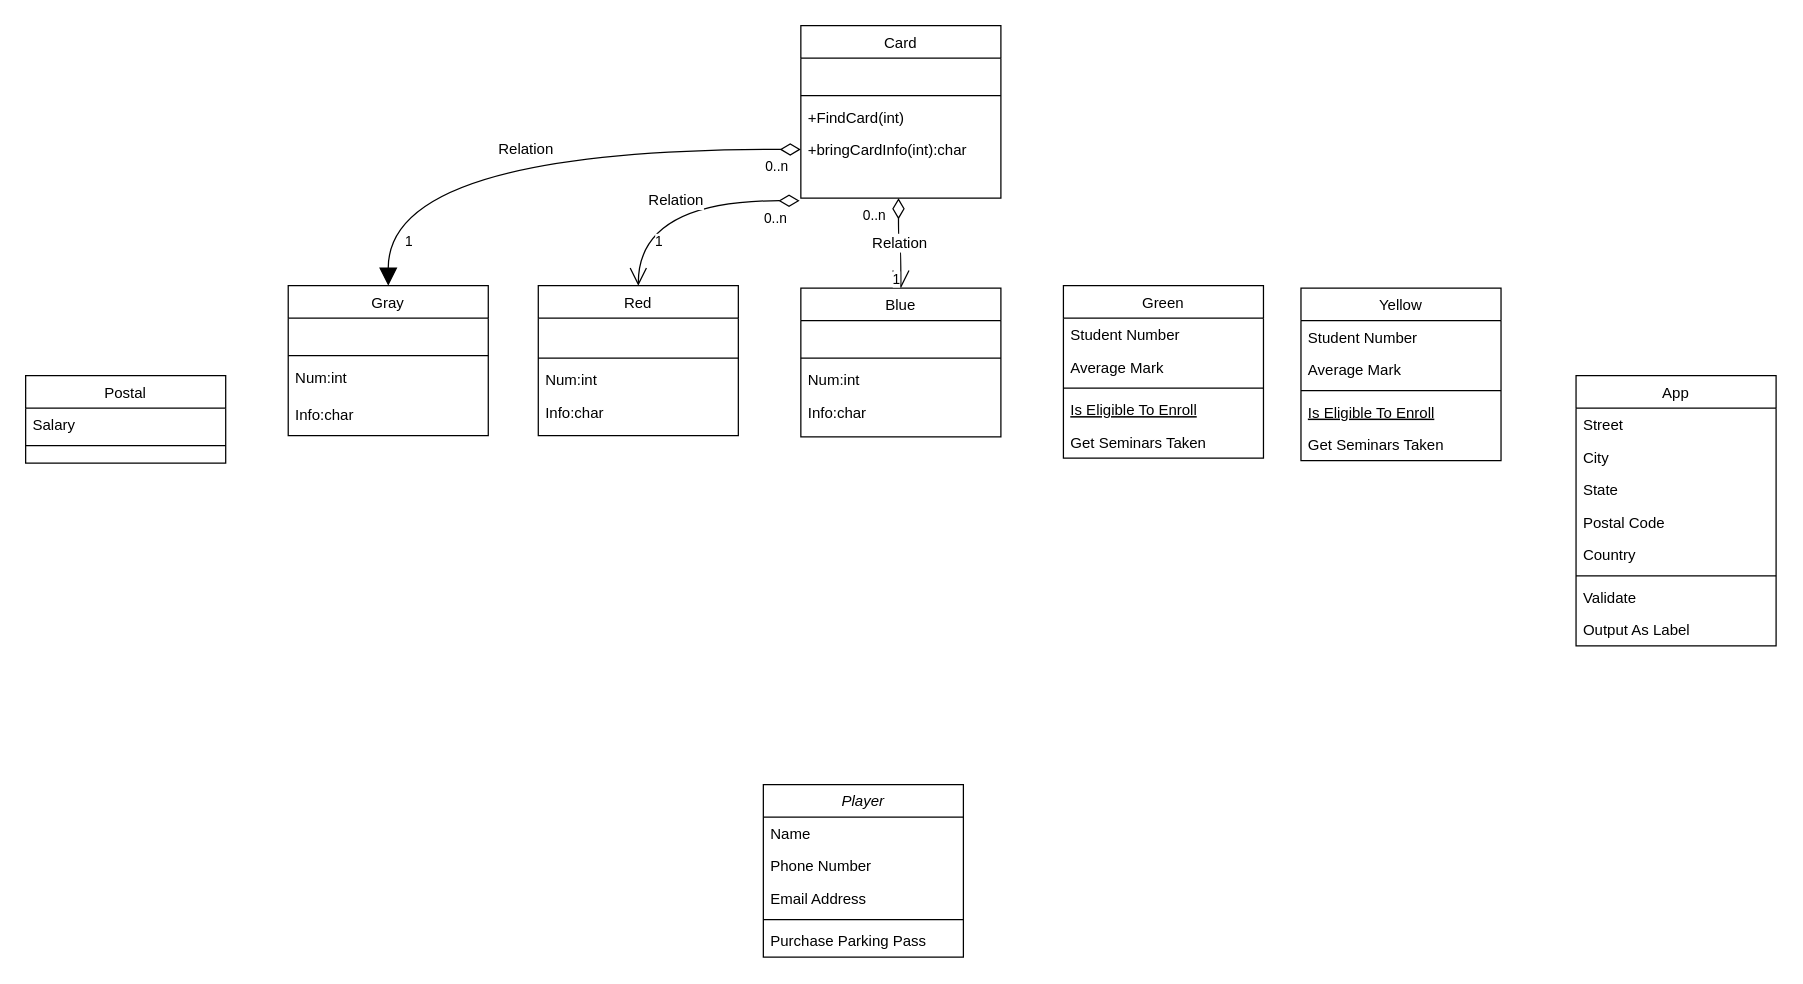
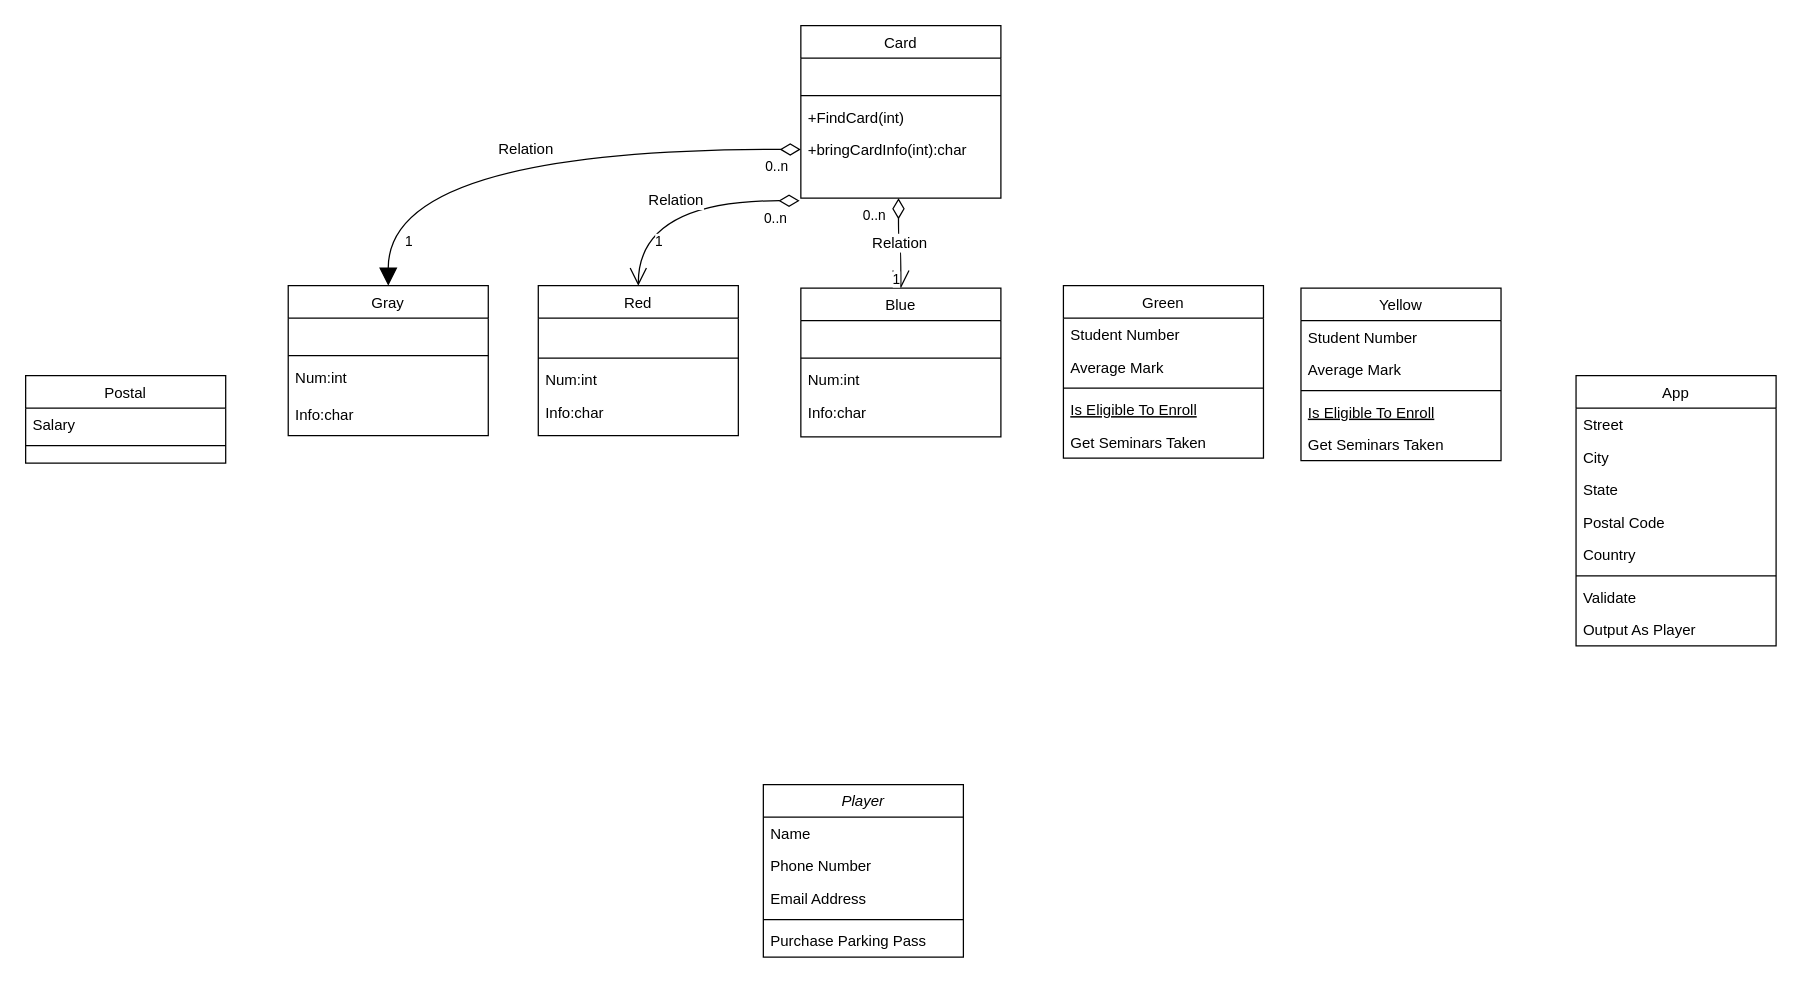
  <mxCell id="0" />
  <mxCell id="1" parent="0" />
  <mxCell id="2" value="Player" style="swimlane;fontStyle=2;align=center;verticalAlign=top;childLayout=stackLayout;horizontal=1;startSize=26;horizontalStack=0;resizeParent=1;resizeLast=0;collapsible=1;marginBottom=0;rounded=0;shadow=0;strokeWidth=1;" parent="1" vertex="1"><mxGeometry x="610" y="627" width="160" height="138" as="geometry"><mxRectangle x="290" y="670" width="160" height="26" as="alternateBounds" /></mxGeometry></mxCell>
  <mxCell id="3" value="Name" style="text;align=left;verticalAlign=top;spacingLeft=4;spacingRight=4;overflow=hidden;rotatable=0;points=[[0,0.5],[1,0.5]];portConstraint=eastwest;" parent="2" vertex="1"><mxGeometry y="26" width="160" height="26" as="geometry" /></mxCell>
  <mxCell id="4" value="Phone Number" style="text;align=left;verticalAlign=top;spacingLeft=4;spacingRight=4;overflow=hidden;rotatable=0;points=[[0,0.5],[1,0.5]];portConstraint=eastwest;rounded=0;shadow=0;html=0;" parent="2" vertex="1"><mxGeometry y="52" width="160" height="26" as="geometry" /></mxCell>
  <mxCell id="5" value="Email Address" style="text;align=left;verticalAlign=top;spacingLeft=4;spacingRight=4;overflow=hidden;rotatable=0;points=[[0,0.5],[1,0.5]];portConstraint=eastwest;rounded=0;shadow=0;html=0;" parent="2" vertex="1"><mxGeometry y="78" width="160" height="26" as="geometry" /></mxCell>
  <mxCell id="6" value="" style="line;html=1;strokeWidth=1;align=left;verticalAlign=middle;spacingTop=-1;spacingLeft=3;spacingRight=3;rotatable=0;labelPosition=right;points=[];portConstraint=eastwest;" parent="2" vertex="1"><mxGeometry y="104" width="160" height="8" as="geometry" /></mxCell>
  <mxCell id="7" value="Purchase Parking Pass" style="text;align=left;verticalAlign=top;spacingLeft=4;spacingRight=4;overflow=hidden;rotatable=0;points=[[0,0.5],[1,0.5]];portConstraint=eastwest;" parent="2" vertex="1"><mxGeometry y="112" width="160" height="26" as="geometry" /></mxCell>
  <mxCell id="8" value="Card" style="swimlane;fontStyle=0;align=center;verticalAlign=top;childLayout=stackLayout;horizontal=1;startSize=26;horizontalStack=0;resizeParent=1;resizeLast=0;collapsible=1;marginBottom=0;rounded=0;shadow=0;strokeWidth=1;" parent="1" vertex="1"><mxGeometry x="640" y="20" width="160" height="138" as="geometry"><mxRectangle x="270" y="50" width="160" height="26" as="alternateBounds" /></mxGeometry></mxCell>
  <mxCell id="9" value=" " style="text;align=left;verticalAlign=top;spacingLeft=4;spacingRight=4;overflow=hidden;rotatable=0;points=[[0,0.5],[1,0.5]];portConstraint=eastwest;rounded=0;shadow=0;html=0;" parent="8" vertex="1"><mxGeometry y="26" width="160" height="26" as="geometry" /></mxCell>
  <mxCell id="10" value="" style="line;html=1;strokeWidth=1;align=left;verticalAlign=middle;spacingTop=-1;spacingLeft=3;spacingRight=3;rotatable=0;labelPosition=right;points=[];portConstraint=eastwest;" parent="8" vertex="1"><mxGeometry y="52" width="160" height="8" as="geometry" /></mxCell>
  <mxCell id="11" value="+FindCard(int)" style="text;align=left;verticalAlign=top;spacingLeft=4;spacingRight=4;overflow=hidden;rotatable=0;points=[[0,0.5],[1,0.5]];portConstraint=eastwest;fontStyle=0" parent="8" vertex="1"><mxGeometry y="60" width="160" height="26" as="geometry" /></mxCell>
  <mxCell id="12" value="+bringCardInfo(int):char" style="text;align=left;verticalAlign=top;spacingLeft=4;spacingRight=4;overflow=hidden;rotatable=0;points=[[0,0.5],[1,0.5]];portConstraint=eastwest;" parent="8" vertex="1"><mxGeometry y="86" width="160" height="26" as="geometry" /></mxCell>
  <mxCell id="13" value=" " style="text;align=left;verticalAlign=top;spacingLeft=4;spacingRight=4;overflow=hidden;rotatable=0;points=[[0,0.5],[1,0.5]];portConstraint=eastwest;" vertex="1" parent="8"><mxGeometry y="112" width="160" height="26" as="geometry" /></mxCell>
  <mxCell id="14" value="Postal" style="swimlane;fontStyle=0;align=center;verticalAlign=top;childLayout=stackLayout;horizontal=1;startSize=26;horizontalStack=0;resizeParent=1;resizeLast=0;collapsible=1;marginBottom=0;rounded=0;shadow=0;strokeWidth=1;" parent="1" vertex="1"><mxGeometry x="20" y="300" width="160" height="70" as="geometry"><mxRectangle x="70" y="180" width="170" height="26" as="alternateBounds" /></mxGeometry></mxCell>
  <mxCell id="15" value="Salary" style="text;align=left;verticalAlign=top;spacingLeft=4;spacingRight=4;overflow=hidden;rotatable=0;points=[[0,0.5],[1,0.5]];portConstraint=eastwest;" parent="14" vertex="1"><mxGeometry y="26" width="160" height="26" as="geometry" /></mxCell>
  <mxCell id="16" value="" style="line;html=1;strokeWidth=1;align=left;verticalAlign=middle;spacingTop=-1;spacingLeft=3;spacingRight=3;rotatable=0;labelPosition=right;points=[];portConstraint=eastwest;" parent="14" vertex="1"><mxGeometry y="52" width="160" height="8" as="geometry" /></mxCell>
  <mxCell id="17" value="App" style="swimlane;fontStyle=0;align=center;verticalAlign=top;childLayout=stackLayout;horizontal=1;startSize=26;horizontalStack=0;resizeParent=1;resizeLast=0;collapsible=1;marginBottom=0;rounded=0;shadow=0;strokeWidth=1;" parent="1" vertex="1"><mxGeometry x="1260" y="300" width="160" height="216" as="geometry"><mxRectangle x="480" y="180" width="160" height="26" as="alternateBounds" /></mxGeometry></mxCell>
  <mxCell id="18" value="Street" style="text;align=left;verticalAlign=top;spacingLeft=4;spacingRight=4;overflow=hidden;rotatable=0;points=[[0,0.5],[1,0.5]];portConstraint=eastwest;" parent="17" vertex="1"><mxGeometry y="26" width="160" height="26" as="geometry" /></mxCell>
  <mxCell id="19" value="City" style="text;align=left;verticalAlign=top;spacingLeft=4;spacingRight=4;overflow=hidden;rotatable=0;points=[[0,0.5],[1,0.5]];portConstraint=eastwest;rounded=0;shadow=0;html=0;" parent="17" vertex="1"><mxGeometry y="52" width="160" height="26" as="geometry" /></mxCell>
  <mxCell id="20" value="State" style="text;align=left;verticalAlign=top;spacingLeft=4;spacingRight=4;overflow=hidden;rotatable=0;points=[[0,0.5],[1,0.5]];portConstraint=eastwest;rounded=0;shadow=0;html=0;" parent="17" vertex="1"><mxGeometry y="78" width="160" height="26" as="geometry" /></mxCell>
  <mxCell id="21" value="Postal Code" style="text;align=left;verticalAlign=top;spacingLeft=4;spacingRight=4;overflow=hidden;rotatable=0;points=[[0,0.5],[1,0.5]];portConstraint=eastwest;rounded=0;shadow=0;html=0;" parent="17" vertex="1"><mxGeometry y="104" width="160" height="26" as="geometry" /></mxCell>
  <mxCell id="22" value="Country" style="text;align=left;verticalAlign=top;spacingLeft=4;spacingRight=4;overflow=hidden;rotatable=0;points=[[0,0.5],[1,0.5]];portConstraint=eastwest;rounded=0;shadow=0;html=0;" parent="17" vertex="1"><mxGeometry y="130" width="160" height="26" as="geometry" /></mxCell>
  <mxCell id="23" value="" style="line;html=1;strokeWidth=1;align=left;verticalAlign=middle;spacingTop=-1;spacingLeft=3;spacingRight=3;rotatable=0;labelPosition=right;points=[];portConstraint=eastwest;" parent="17" vertex="1"><mxGeometry y="156" width="160" height="8" as="geometry" /></mxCell>
  <mxCell id="24" value="Validate" style="text;align=left;verticalAlign=top;spacingLeft=4;spacingRight=4;overflow=hidden;rotatable=0;points=[[0,0.5],[1,0.5]];portConstraint=eastwest;" parent="17" vertex="1"><mxGeometry y="164" width="160" height="26" as="geometry" /></mxCell>
- <mxCell id="25" value="Output As Label" style="text;align=left;verticalAlign=top;spacingLeft=4;spacingRight=4;overflow=hidden;rotatable=0;points=[[0,0.5],[1,0.5]];portConstraint=eastwest;" parent="17" vertex="1"><mxGeometry y="190" width="160" height="26" as="geometry" /></mxCell>
+ <mxCell id="25" value="Output As Player" style="text;align=left;verticalAlign=top;spacingLeft=4;spacingRight=4;overflow=hidden;rotatable=0;points=[[0,0.5],[1,0.5]];portConstraint=eastwest;" parent="17" vertex="1"><mxGeometry y="190" width="160" height="26" as="geometry" /></mxCell>
  <mxCell id="26" value="Gray" style="swimlane;fontStyle=0;align=center;verticalAlign=top;childLayout=stackLayout;horizontal=1;startSize=26;horizontalStack=0;resizeParent=1;resizeLast=0;collapsible=1;marginBottom=0;rounded=0;shadow=0;strokeWidth=1;" vertex="1" parent="1"><mxGeometry x="230" y="228" width="160" height="120" as="geometry"><mxRectangle x="270" y="50" width="160" height="26" as="alternateBounds" /></mxGeometry></mxCell>
  <mxCell id="27" value=" " style="text;align=left;verticalAlign=top;spacingLeft=4;spacingRight=4;overflow=hidden;rotatable=0;points=[[0,0.5],[1,0.5]];portConstraint=eastwest;rounded=0;shadow=0;html=0;" vertex="1" parent="26"><mxGeometry y="26" width="160" height="26" as="geometry" /></mxCell>
  <mxCell id="28" value="" style="line;html=1;strokeWidth=1;align=left;verticalAlign=middle;spacingTop=-1;spacingLeft=3;spacingRight=3;rotatable=0;labelPosition=right;points=[];portConstraint=eastwest;" vertex="1" parent="26"><mxGeometry y="52" width="160" height="8" as="geometry" /></mxCell>
  <mxCell id="29" value="Num:int " style="text;align=left;verticalAlign=top;spacingLeft=4;spacingRight=4;overflow=hidden;rotatable=0;points=[[0,0.5],[1,0.5]];portConstraint=eastwest;fontStyle=0" vertex="1" parent="26"><mxGeometry y="60" width="160" height="30" as="geometry" /></mxCell>
  <mxCell id="30" value="Info:char" style="text;align=left;verticalAlign=top;spacingLeft=4;spacingRight=4;overflow=hidden;rotatable=0;points=[[0,0.5],[1,0.5]];portConstraint=eastwest;" vertex="1" parent="26"><mxGeometry y="90" width="160" height="30" as="geometry" /></mxCell>
  <mxCell id="31" value="Red" style="swimlane;fontStyle=0;align=center;verticalAlign=top;childLayout=stackLayout;horizontal=1;startSize=26;horizontalStack=0;resizeParent=1;resizeLast=0;collapsible=1;marginBottom=0;rounded=0;shadow=0;strokeWidth=1;" vertex="1" parent="1"><mxGeometry x="430" y="228" width="160" height="120" as="geometry"><mxRectangle x="270" y="50" width="160" height="26" as="alternateBounds" /></mxGeometry></mxCell>
  <mxCell id="32" value=" " style="text;align=left;verticalAlign=top;spacingLeft=4;spacingRight=4;overflow=hidden;rotatable=0;points=[[0,0.5],[1,0.5]];portConstraint=eastwest;rounded=0;shadow=0;html=0;" vertex="1" parent="31"><mxGeometry y="26" width="160" height="28" as="geometry" /></mxCell>
  <mxCell id="33" value="" style="line;html=1;strokeWidth=1;align=left;verticalAlign=middle;spacingTop=-1;spacingLeft=3;spacingRight=3;rotatable=0;labelPosition=right;points=[];portConstraint=eastwest;" vertex="1" parent="31"><mxGeometry y="54" width="160" height="8" as="geometry" /></mxCell>
  <mxCell id="34" value="Num:int " style="text;align=left;verticalAlign=top;spacingLeft=4;spacingRight=4;overflow=hidden;rotatable=0;points=[[0,0.5],[1,0.5]];portConstraint=eastwest;fontStyle=0" vertex="1" parent="31"><mxGeometry y="62" width="160" height="26" as="geometry" /></mxCell>
  <mxCell id="35" value="Info:char" style="text;align=left;verticalAlign=top;spacingLeft=4;spacingRight=4;overflow=hidden;rotatable=0;points=[[0,0.5],[1,0.5]];portConstraint=eastwest;" vertex="1" parent="31"><mxGeometry y="88" width="160" height="32" as="geometry" /></mxCell>
  <mxCell id="36" value="Yellow" style="swimlane;fontStyle=0;align=center;verticalAlign=top;childLayout=stackLayout;horizontal=1;startSize=26;horizontalStack=0;resizeParent=1;resizeLast=0;collapsible=1;marginBottom=0;rounded=0;shadow=0;strokeWidth=1;" vertex="1" parent="1"><mxGeometry x="1040" y="230" width="160" height="138" as="geometry"><mxRectangle x="270" y="50" width="160" height="26" as="alternateBounds" /></mxGeometry></mxCell>
  <mxCell id="37" value="Student Number" style="text;align=left;verticalAlign=top;spacingLeft=4;spacingRight=4;overflow=hidden;rotatable=0;points=[[0,0.5],[1,0.5]];portConstraint=eastwest;" vertex="1" parent="36"><mxGeometry y="26" width="160" height="26" as="geometry" /></mxCell>
  <mxCell id="38" value="Average Mark" style="text;align=left;verticalAlign=top;spacingLeft=4;spacingRight=4;overflow=hidden;rotatable=0;points=[[0,0.5],[1,0.5]];portConstraint=eastwest;rounded=0;shadow=0;html=0;" vertex="1" parent="36"><mxGeometry y="52" width="160" height="26" as="geometry" /></mxCell>
  <mxCell id="39" value="" style="line;html=1;strokeWidth=1;align=left;verticalAlign=middle;spacingTop=-1;spacingLeft=3;spacingRight=3;rotatable=0;labelPosition=right;points=[];portConstraint=eastwest;" vertex="1" parent="36"><mxGeometry y="78" width="160" height="8" as="geometry" /></mxCell>
  <mxCell id="40" value="Is Eligible To Enroll" style="text;align=left;verticalAlign=top;spacingLeft=4;spacingRight=4;overflow=hidden;rotatable=0;points=[[0,0.5],[1,0.5]];portConstraint=eastwest;fontStyle=4" vertex="1" parent="36"><mxGeometry y="86" width="160" height="26" as="geometry" /></mxCell>
  <mxCell id="41" value="Get Seminars Taken" style="text;align=left;verticalAlign=top;spacingLeft=4;spacingRight=4;overflow=hidden;rotatable=0;points=[[0,0.5],[1,0.5]];portConstraint=eastwest;" vertex="1" parent="36"><mxGeometry y="112" width="160" height="26" as="geometry" /></mxCell>
  <mxCell id="42" value="Green" style="swimlane;fontStyle=0;align=center;verticalAlign=top;childLayout=stackLayout;horizontal=1;startSize=26;horizontalStack=0;resizeParent=1;resizeLast=0;collapsible=1;marginBottom=0;rounded=0;shadow=0;strokeWidth=1;" vertex="1" parent="1"><mxGeometry x="850" y="228" width="160" height="138" as="geometry"><mxRectangle x="270" y="50" width="160" height="26" as="alternateBounds" /></mxGeometry></mxCell>
  <mxCell id="43" value="Student Number" style="text;align=left;verticalAlign=top;spacingLeft=4;spacingRight=4;overflow=hidden;rotatable=0;points=[[0,0.5],[1,0.5]];portConstraint=eastwest;" vertex="1" parent="42"><mxGeometry y="26" width="160" height="26" as="geometry" /></mxCell>
  <mxCell id="44" value="Average Mark" style="text;align=left;verticalAlign=top;spacingLeft=4;spacingRight=4;overflow=hidden;rotatable=0;points=[[0,0.5],[1,0.5]];portConstraint=eastwest;rounded=0;shadow=0;html=0;" vertex="1" parent="42"><mxGeometry y="52" width="160" height="26" as="geometry" /></mxCell>
  <mxCell id="45" value="" style="line;html=1;strokeWidth=1;align=left;verticalAlign=middle;spacingTop=-1;spacingLeft=3;spacingRight=3;rotatable=0;labelPosition=right;points=[];portConstraint=eastwest;" vertex="1" parent="42"><mxGeometry y="78" width="160" height="8" as="geometry" /></mxCell>
  <mxCell id="46" value="Is Eligible To Enroll" style="text;align=left;verticalAlign=top;spacingLeft=4;spacingRight=4;overflow=hidden;rotatable=0;points=[[0,0.5],[1,0.5]];portConstraint=eastwest;fontStyle=4" vertex="1" parent="42"><mxGeometry y="86" width="160" height="26" as="geometry" /></mxCell>
  <mxCell id="47" value="Get Seminars Taken" style="text;align=left;verticalAlign=top;spacingLeft=4;spacingRight=4;overflow=hidden;rotatable=0;points=[[0,0.5],[1,0.5]];portConstraint=eastwest;" vertex="1" parent="42"><mxGeometry y="112" width="160" height="26" as="geometry" /></mxCell>
  <mxCell id="48" value="Blue" style="swimlane;fontStyle=0;align=center;verticalAlign=top;childLayout=stackLayout;horizontal=1;startSize=26;horizontalStack=0;resizeParent=1;resizeLast=0;collapsible=1;marginBottom=0;rounded=0;shadow=0;strokeWidth=1;" vertex="1" parent="1"><mxGeometry x="640" y="230" width="160" height="119" as="geometry"><mxRectangle x="270" y="50" width="160" height="26" as="alternateBounds" /></mxGeometry></mxCell>
  <mxCell id="49" value=" " style="text;align=left;verticalAlign=top;spacingLeft=4;spacingRight=4;overflow=hidden;rotatable=0;points=[[0,0.5],[1,0.5]];portConstraint=eastwest;rounded=0;shadow=0;html=0;" vertex="1" parent="48"><mxGeometry y="26" width="160" height="26" as="geometry" /></mxCell>
  <mxCell id="50" value="" style="line;html=1;strokeWidth=1;align=left;verticalAlign=middle;spacingTop=-1;spacingLeft=3;spacingRight=3;rotatable=0;labelPosition=right;points=[];portConstraint=eastwest;" vertex="1" parent="48"><mxGeometry y="52" width="160" height="8" as="geometry" /></mxCell>
  <mxCell id="51" value="Num:int " style="text;align=left;verticalAlign=top;spacingLeft=4;spacingRight=4;overflow=hidden;rotatable=0;points=[[0,0.5],[1,0.5]];portConstraint=eastwest;" vertex="1" parent="48"><mxGeometry y="60" width="160" height="26" as="geometry" /></mxCell>
  <mxCell id="52" value="Info:char" style="text;align=left;verticalAlign=top;spacingLeft=4;spacingRight=4;overflow=hidden;rotatable=0;points=[[0,0.5],[1,0.5]];portConstraint=eastwest;" vertex="1" parent="48"><mxGeometry y="86" width="160" height="26" as="geometry" /></mxCell>
  <mxCell id="53" value="Relation" style="endArrow=block;html=1;endSize=12;startArrow=diamondThin;startSize=14;startFill=0;edgeStyle=orthogonalEdgeStyle;rounded=0;fontSize=12;curved=1;exitX=0;exitY=0.5;exitDx=0;exitDy=0;entryX=0.5;entryY=0;entryDx=0;entryDy=0;" edge="1" parent="1" source="12" target="26"><mxGeometry relative="1" as="geometry"><mxPoint x="600" y="420" as="sourcePoint" /><mxPoint x="410" y="70" as="targetPoint" /></mxGeometry></mxCell>
  <mxCell id="54" value="0..n" style="edgeLabel;resizable=0;html=1;align=left;verticalAlign=top;" connectable="0" vertex="1" parent="53"><mxGeometry x="-1" relative="1" as="geometry"><mxPoint x="-30" y="1" as="offset" /></mxGeometry></mxCell>
  <mxCell id="55" value="1" style="edgeLabel;resizable=0;html=1;align=right;verticalAlign=top;" connectable="0" vertex="1" parent="53"><mxGeometry x="1" relative="1" as="geometry"><mxPoint x="20" y="-48" as="offset" /></mxGeometry></mxCell>
  <mxCell id="56" value="Relation" style="endArrow=open;html=1;endSize=12;startArrow=diamondThin;startSize=14;startFill=0;edgeStyle=orthogonalEdgeStyle;rounded=0;fontSize=12;curved=1;exitX=-0.006;exitY=1.077;exitDx=0;exitDy=0;entryX=0.5;entryY=0;entryDx=0;entryDy=0;exitPerimeter=0;" edge="1" parent="1" source="13" target="31"><mxGeometry relative="1" as="geometry"><mxPoint x="650" y="129" as="sourcePoint" /><mxPoint x="320" y="238" as="targetPoint" /></mxGeometry></mxCell>
  <mxCell id="57" value="0..n" style="edgeLabel;resizable=0;html=1;align=left;verticalAlign=top;" connectable="0" vertex="1" parent="56"><mxGeometry x="-1" relative="1" as="geometry"><mxPoint x="-30" y="1" as="offset" /></mxGeometry></mxCell>
  <mxCell id="58" value="1" style="edgeLabel;resizable=0;html=1;align=right;verticalAlign=top;" connectable="0" vertex="1" parent="56"><mxGeometry x="1" relative="1" as="geometry"><mxPoint x="20" y="-48" as="offset" /></mxGeometry></mxCell>
  <mxCell id="59" value="Relation" style="endArrow=open;html=1;endSize=12;startArrow=diamondThin;startSize=14;startFill=0;edgeStyle=orthogonalEdgeStyle;rounded=0;fontSize=12;curved=1;exitX=0.488;exitY=1;exitDx=0;exitDy=0;entryX=0.5;entryY=0;entryDx=0;entryDy=0;exitPerimeter=0;" edge="1" parent="1" source="13" target="48"><mxGeometry relative="1" as="geometry"><mxPoint x="649" y="170" as="sourcePoint" /><mxPoint x="520" y="238" as="targetPoint" /></mxGeometry></mxCell>
  <mxCell id="60" value="0..n" style="edgeLabel;resizable=0;html=1;align=left;verticalAlign=top;" connectable="0" vertex="1" parent="59"><mxGeometry x="-1" relative="1" as="geometry"><mxPoint x="-30" y="1" as="offset" /></mxGeometry></mxCell>
  <mxCell id="61" value="1" style="edgeLabel;resizable=0;html=1;align=right;verticalAlign=top;" connectable="0" vertex="1" parent="59"><mxGeometry x="1" relative="1" as="geometry"><mxPoint y="-20" as="offset" /></mxGeometry></mxCell>
